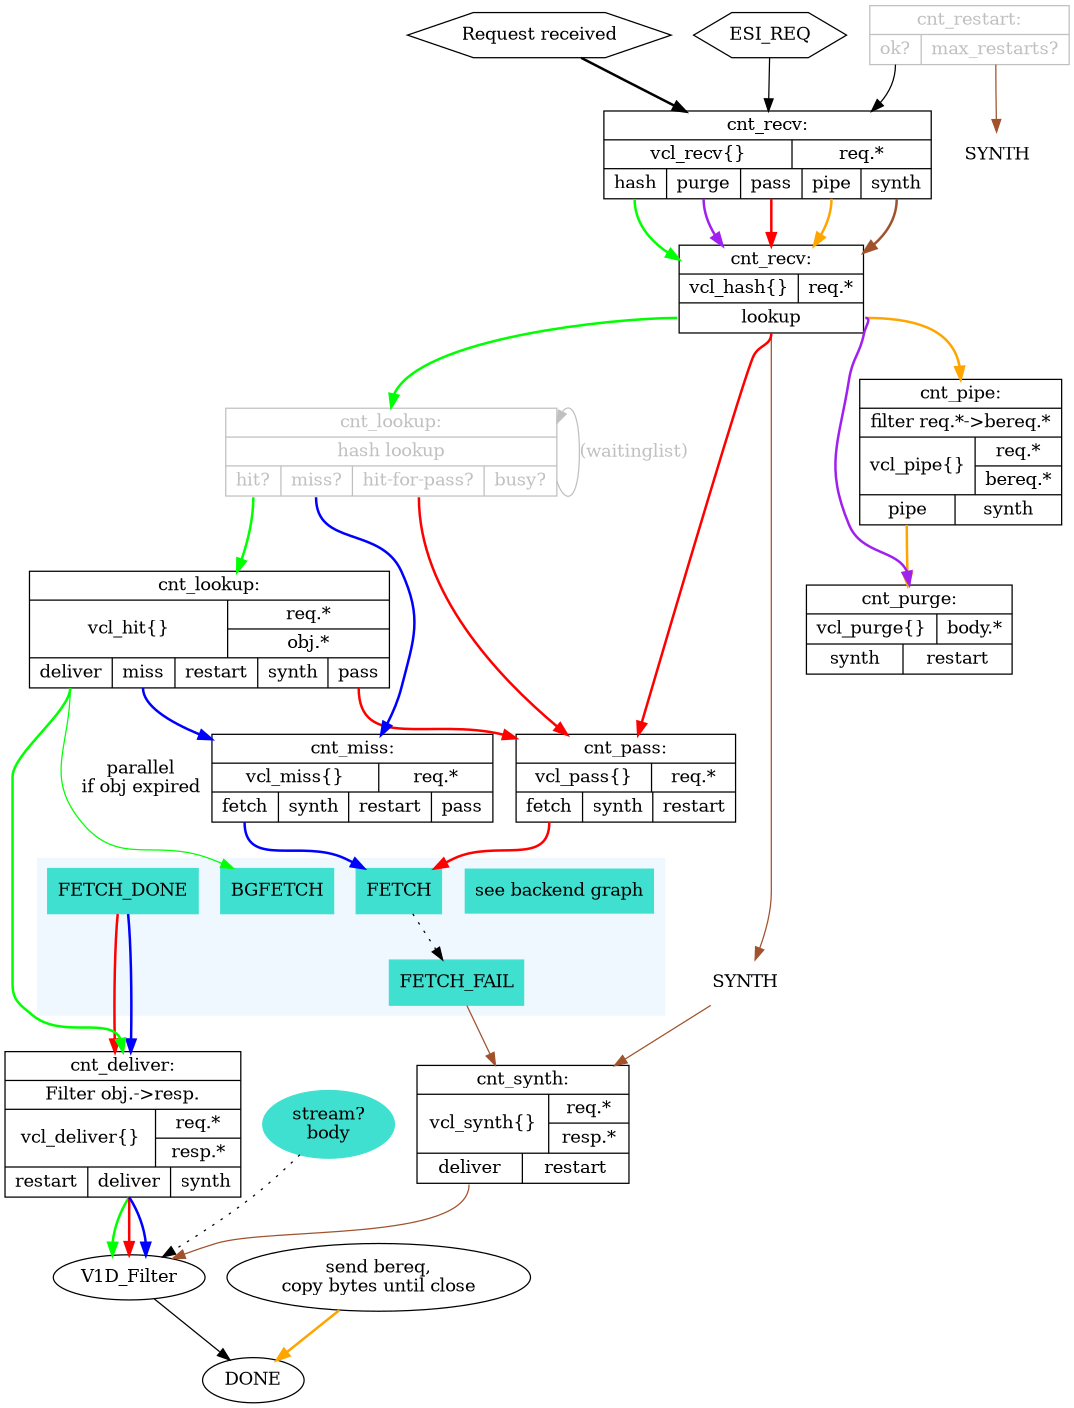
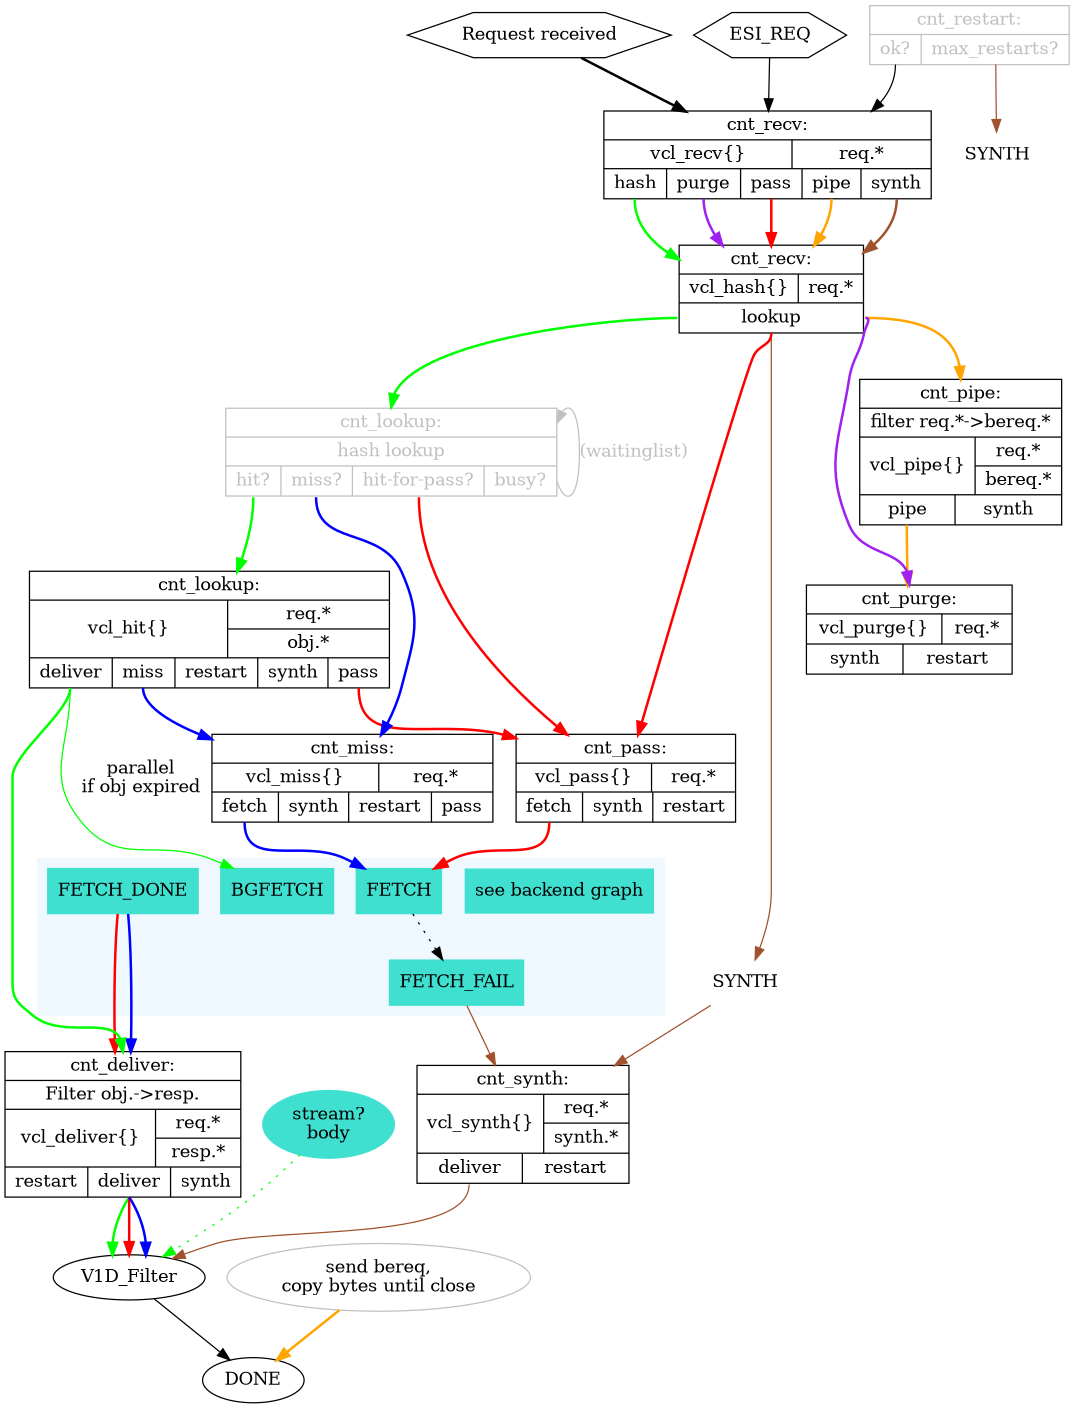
  digraph {
    ranksep=0.5
    node [shape=record]
    edge [color=red style=bold]
    n1 [label="{cnt_deliver:|Filter obj.-\>resp.|{vcl_deliver\{\}|{req.*|resp.*}}|{restart|<deliver>deliver|<synth>synth}}"]
    n2 [label=V1D_Filter shape=""]
    n3 [color=turquoise label="stream?\nbody" style=filled shape=""]
    SYNTH [shape=plaintext]
-   n5 [label="{cnt_synth:|{vcl_synth\{\}|{req.*|resp.*}}|{<del>deliver|<restart>restart}}"]
+   n5 [label="{cnt_synth:|{vcl_synth\{\}|{req.*|synth.*}}|{<del>deliver|<restart>restart}}"]
    "see backend graph" [color=turquoise shape=plaintext style=filled]
    BGFETCH [color=turquoise shape=box style=filled]
    FETCH [color=turquoise shape=box style=filled]
    FETCH_DONE [color=turquoise shape=box style=filled]
    FETCH_FAIL [color=turquoise shape=box style=filled]
    n11 [label="{<top>cnt_lookup:|{vcl_hit\{\}|{req.*|obj.*}}|{<deliver>deliver|<miss>miss|restart|synth|<pass>pass}}"]
    n12 [color=grey fontcolor=grey label="{<top>cnt_lookup:|hash lookup|{<h>hit?|<miss>miss?|<hfp>hit-for-pass?|<busy>busy?}}"]
    n13 [label="{cnt_miss:|{vcl_miss\{\}|req.*}|{<fetch>fetch|<synth>synth|<rst>restart|<pass>pass}}"]
    n14 [label="{cnt_pass:|{vcl_pass\{\}|req.*}|{<fetch>fetch|<synth>synth|<rst>restart}}"]
    n15 [label="{<top>cnt_pipe:|filter req.*-\>bereq.*|{vcl_pipe\{\}|{req.*|bereq.*}}|{<pipe>pipe|<synth>synth}}"]
-   n16 [label="send bereq,\ncopy bytes until close" shape=ellipse]
+   n16 [label="send bereq,\ncopy bytes until close" shape=ellipse color=grey]
    n17 [color=grey fontcolor=grey label="{cnt_restart:|{<ok>ok?|<max>max_restarts?}}"]
    n18 [label="{cnt_recv:|{vcl_recv\{\}|req.*}|{<hash>hash|<purge>purge|<pass>pass|<pipe>pipe|<synth>synth}}"]
    n19 [label="{cnt_recv:|{vcl_hash\{\}|req.*}|{<lookup>lookup}}"]
-   n20 [label="{<top>cnt_purge:|{vcl_purge\{\}|body.*}|{<synth>synth|<restart>restart}}"]
+   n20 [label="{<top>cnt_purge:|{vcl_purge\{\}|req.*}|{<synth>synth|<restart>restart}}"]
    DONE [shape=""]
    n22 [label=SYNTH shape=plaintext]
    n23 [label="Request received" shape=hexagon]
    ESI_REQ [shape=hexagon]
    subgraph sub_1 {
      n1
      n2
      n3
    }
    subgraph sub_2 {
      n2
      SYNTH
      n5
    }
    subgraph cluster_3 {
      color=aliceblue
      style=filled
      "see backend graph"
      BGFETCH
      FETCH
      FETCH_DONE
      FETCH_FAIL
    }
    subgraph sub_4 {
      n11
      n12
    }
    subgraph sub_5 {
      n13
    }
    subgraph sub_6 {
      n14
    }
    subgraph sub_7 {
      n15
      n16
    }
    subgraph sub_8 {
      n17
    }
    subgraph sub_9 {
      n18
      n19
    }
    subgraph sub_10 {
      n20
    }
    n1 -> n2 [color=green tailport="deliver:s"]
    n1 -> n2 [tailport="deliver:s"]
    n1 -> n2 [color=blue tailport="deliver:s"]
    n2 -> DONE [color="" style=""]
-   n3 -> n2 [style=dotted color=""]
+   n3 -> n2 [style=dotted color=green]
    SYNTH -> n5 [color=sienna style=""]
    n5 -> n2 [color=sienna tailport="del:s" style=""]
    FETCH -> FETCH_FAIL [style=dotted color=""]
    FETCH_DONE -> n1
    FETCH_DONE -> n1 [color=blue]
    FETCH_FAIL -> n5 [color=sienna style=""]
    n11 -> n1 [color=green headport=n tailport="deliver:s"]
    n11 -> BGFETCH [color=green label="parallel\nif obj expired" tailport="deliver:s" style=""]
    n11 -> n13 [color=blue tailport="miss:s"]
    n11 -> n14 [tailport="pass:s"]
    n12 -> n11 [color=green tailport="h:s"]
    n12 -> n12 [color=grey fontcolor=grey headport="top:e" label="(waitinglist)" tailport="busy:e" style=""]
    n12 -> n13 [color=blue tailport="miss:s"]
    n12 -> n14 [tailport="hfp:s"]
    n13 -> FETCH [color=blue tailport="fetch:s"]
    n14 -> FETCH [tailport="fetch:s"]
    n15 -> n20 [color=orange tailport=pipe]
    n16 -> DONE [color=orange]
    n17 -> n18 [tailport="ok:s" color="" style=""]
    n17 -> n22 [color=sienna tailport="max:s" style=""]
    n18 -> n19 [color=green tailport="hash:s"]
    n18 -> n19 [color=purple tailport="purge:s"]
    n18 -> n19 [tailport="pass:s"]
    n18 -> n19 [color=orange tailport="pipe:s"]
    n18 -> n19 [color=sienna tailport="synth:s"]
    n19 -> SYNTH [color=sienna tailport=lookup style=""]
    n19 -> n12 [color=green headport="top:n" tailport=lookup]
    n19 -> n14 [tailport=lookup]
    n19 -> n15 [color=orange headport="top:n" tailport=lookup]
    n19 -> n20 [color=purple headport="top:n" tailport=lookup]
    n23 -> n18 [color=""]
    ESI_REQ -> n18 [color="" style=""]
  }
